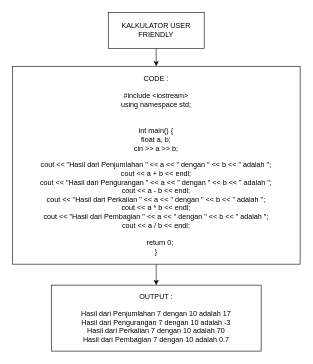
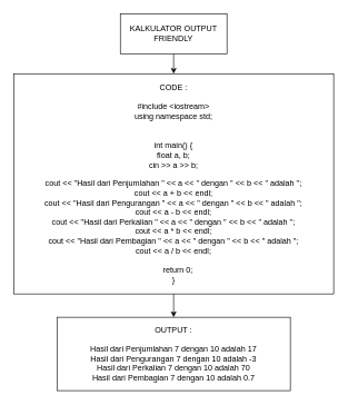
  <mxCell id="0" />
  <mxCell id="1" parent="0" />
  <mxCell id="2" value="" style="edgeStyle=none;html=1;" edge="1" parent="1" source="3" target="5"><mxGeometry relative="1" as="geometry" /></mxCell>
- <mxCell id="3" value="KALKULATOR USER FRIENDLY" style="rounded=0;whiteSpace=wrap;html=1;" vertex="1" parent="1"><mxGeometry x="180" y="20" width="160" height="60" as="geometry" /></mxCell>
+ <mxCell id="3" value="KALKULATOR OUTPUT FRIENDLY" style="rounded=0;whiteSpace=wrap;html=1;" vertex="1" parent="1"><mxGeometry x="180" y="20" width="160" height="60" as="geometry" /></mxCell>
  <mxCell id="4" value="" style="edgeStyle=none;html=1;" edge="1" parent="1" source="5" target="6"><mxGeometry relative="1" as="geometry" /></mxCell>
  <mxCell id="5" value="CODE :&lt;br&gt;&lt;br&gt;&lt;div&gt;#include &amp;lt;iostream&amp;gt;&lt;/div&gt;&lt;div&gt;using namespace std;&lt;/div&gt;&lt;div&gt;&lt;br&gt;&lt;/div&gt;&lt;div&gt;&lt;br&gt;&lt;/div&gt;&lt;div&gt;int main() {&lt;/div&gt;&lt;div&gt;float a, b;&lt;/div&gt;&lt;div&gt;cin &amp;gt;&amp;gt; a &amp;gt;&amp;gt; b;&lt;/div&gt;&lt;div&gt;&lt;br&gt;&lt;/div&gt;&lt;div&gt;cout &amp;lt;&amp;lt; &quot;Hasil dari Penjumlahan &quot; &amp;lt;&amp;lt; a &amp;lt;&amp;lt; &quot; dengan &quot; &amp;lt;&amp;lt; b &amp;lt;&amp;lt; &quot; adalah &quot;;&lt;/div&gt;&lt;div&gt;cout &amp;lt;&amp;lt; a + b &amp;lt;&amp;lt; endl;&lt;/div&gt;&lt;div&gt;cout &amp;lt;&amp;lt; &quot;Hasil dari Pengurangan &quot; &amp;lt;&amp;lt; a &amp;lt;&amp;lt; &quot; dengan &quot; &amp;lt;&amp;lt; b &amp;lt;&amp;lt; &quot; adalah &quot;;&lt;/div&gt;&lt;div&gt;cout &amp;lt;&amp;lt; a - b &amp;lt;&amp;lt; endl;&lt;/div&gt;&lt;div&gt;cout &amp;lt;&amp;lt; &quot;Hasil dari Perkalian &quot; &amp;lt;&amp;lt; a &amp;lt;&amp;lt; &quot; dengan &quot; &amp;lt;&amp;lt; b &amp;lt;&amp;lt; &quot; adalah &quot;;&lt;/div&gt;&lt;div&gt;cout &amp;lt;&amp;lt; a * b &amp;lt;&amp;lt; endl;&lt;/div&gt;&lt;div&gt;cout &amp;lt;&amp;lt; &quot;Hasil dari Pembagian &quot; &amp;lt;&amp;lt; a &amp;lt;&amp;lt; &quot; dengan &quot; &amp;lt;&amp;lt; b &amp;lt;&amp;lt; &quot; adalah &quot;;&lt;/div&gt;&lt;div&gt;cout &amp;lt;&amp;lt; a / b &amp;lt;&amp;lt; endl;&lt;/div&gt;&lt;div&gt;&amp;nbsp; &amp;nbsp;&amp;nbsp;&lt;/div&gt;&lt;div&gt;&amp;nbsp; &amp;nbsp; return 0;&lt;/div&gt;&lt;div&gt;}&lt;/div&gt;" style="rounded=0;whiteSpace=wrap;html=1;" vertex="1" parent="1"><mxGeometry x="20" y="110" width="480" height="330" as="geometry" /></mxCell>
  <mxCell id="6" value="OUTPUT :&lt;br&gt;&lt;br&gt;&lt;div&gt;Hasil dari Penjumlahan 7 dengan 10 adalah 17&lt;/div&gt;&lt;div&gt;Hasil dari Pengurangan 7 dengan 10 adalah -3&lt;/div&gt;&lt;div&gt;Hasil dari Perkalian 7 dengan 10 adalah 70&lt;/div&gt;&lt;div&gt;Hasil dari Pembagian 7 dengan 10 adalah 0.7&lt;/div&gt;" style="rounded=0;whiteSpace=wrap;html=1;" vertex="1" parent="1"><mxGeometry x="85" y="475" width="350" height="110" as="geometry" /></mxCell>
